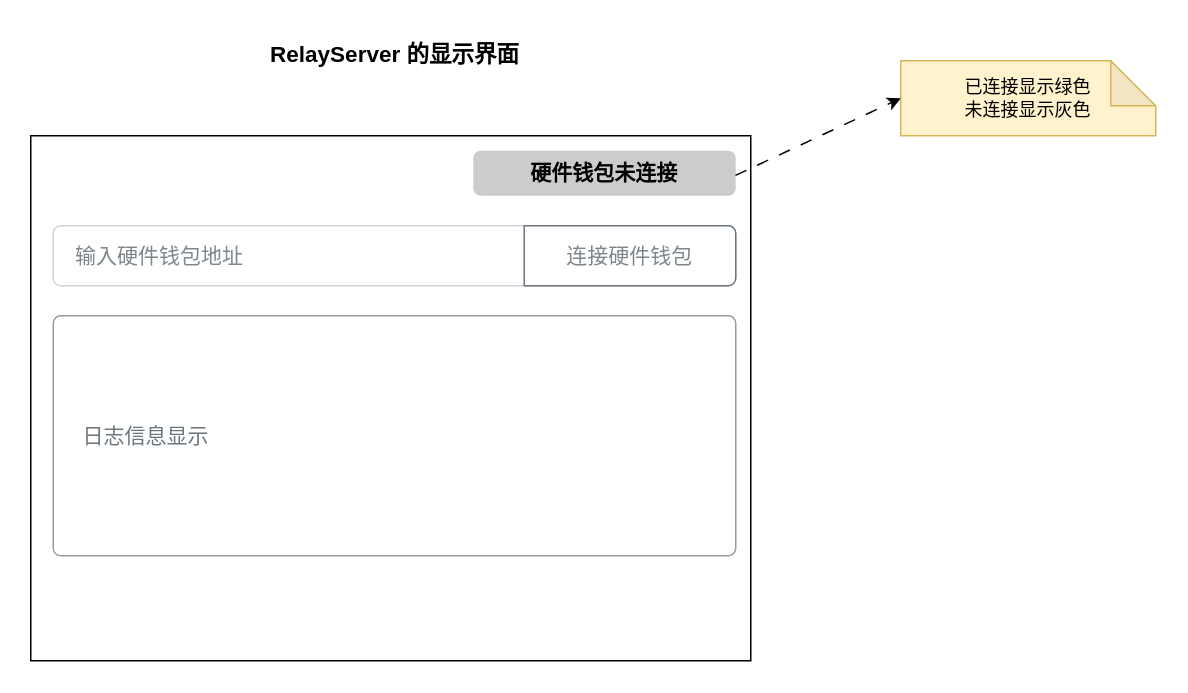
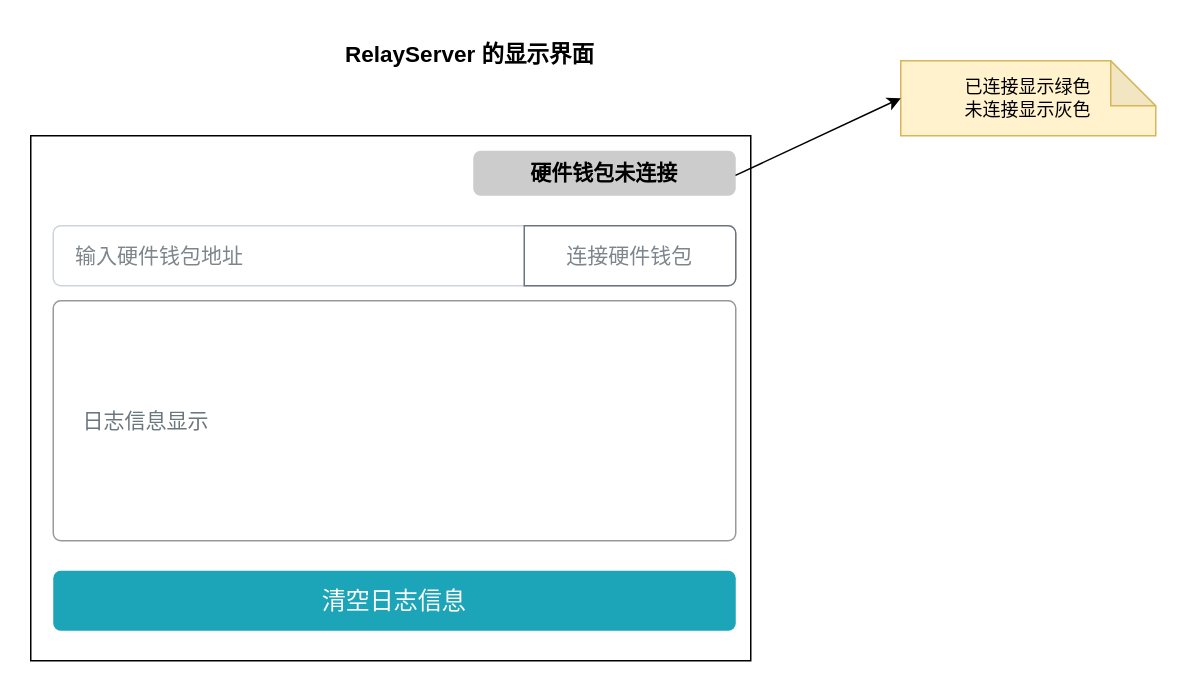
  <mxCell id="0" />
  <mxCell id="1" parent="0" />
  <mxCell id="2" value="" style="rounded=0;whiteSpace=wrap;html=1;" vertex="1" parent="1"><mxGeometry x="20" y="90" width="480" height="350" as="geometry" /></mxCell>
  <mxCell id="3" value="输入硬件钱包地址" style="html=1;shadow=0;dashed=0;shape=mxgraph.bootstrap.rrect;rSize=5;strokeColor=#CED4DA;html=1;whiteSpace=wrap;fillColor=#FFFFFF;fontColor=#7D868C;align=left;spacingLeft=0;spacing=15;fontSize=14;" vertex="1" parent="1"><mxGeometry x="35" y="150" width="455" height="40" as="geometry" /></mxCell>
  <mxCell id="4" value="连接硬件钱包" style="html=1;shadow=0;dashed=0;shape=mxgraph.bootstrap.rightButton;strokeColor=#6C757D;gradientColor=inherit;fontColor=inherit;fillColor=inherit;rSize=5;perimeter=none;whiteSpace=wrap;resizeHeight=1;fontSize=14;" vertex="1" parent="3"><mxGeometry x="1" width="141" height="40" relative="1" as="geometry"><mxPoint x="-141" as="offset" /></mxGeometry></mxCell>
  <mxCell id="5" value="硬件钱包未连接" style="html=1;shadow=0;dashed=0;shape=mxgraph.bootstrap.rrect;rSize=5;strokeColor=none;strokeWidth=1;fillColor=#CCCCCC;fontColor=#000000;whiteSpace=wrap;align=center;verticalAlign=middle;spacingLeft=0;fontStyle=1;fontSize=14;spacing=5;" vertex="1" parent="1"><mxGeometry x="315" y="100" width="175" height="30" as="geometry" /></mxCell>
  <mxCell id="6" value="已连接显示绿色&lt;br&gt;未连接显示灰色" style="shape=note;whiteSpace=wrap;html=1;backgroundOutline=1;darkOpacity=0.05;fillColor=#fff2cc;strokeColor=#d6b656;" vertex="1" parent="1"><mxGeometry x="600" y="40" width="170" height="50" as="geometry" /></mxCell>
- <mxCell id="7" value="" style="endArrow=classic;html=1;rounded=0;exitX=0.999;exitY=0.548;exitDx=0;exitDy=0;exitPerimeter=0;entryX=0;entryY=0.5;entryDx=0;entryDy=0;entryPerimeter=0;dashed=1;dashPattern=8 8;" edge="1" parent="1" source="5" target="6"><mxGeometry width="50" height="50" relative="1" as="geometry"><mxPoint x="620" y="250" as="sourcePoint" /><mxPoint x="670" y="200" as="targetPoint" /></mxGeometry></mxCell>
- <mxCell id="8" value="日志信息显示" style="html=1;shadow=0;dashed=0;shape=mxgraph.bootstrap.rrect;rSize=5;strokeColor=#999999;strokeWidth=1;fillColor=#FFFFFF;fontColor=#6C767D;whiteSpace=wrap;align=left;verticalAlign=middle;spacingLeft=10;fontSize=14;spacing=10;" vertex="1" parent="1"><mxGeometry x="35" y="210" width="455" height="160" as="geometry" /></mxCell>
- <mxCell id="10" value="RelayServer 的显示界面" style="text;html=1;strokeColor=none;fillColor=none;align=center;verticalAlign=middle;whiteSpace=wrap;rounded=0;fontStyle=1;fontSize=15;" vertex="1" parent="1"><mxGeometry x="142.5" y="20" width="240" height="30" as="geometry" /></mxCell>
+ <mxCell id="7" value="" style="endArrow=classic;html=1;rounded=0;exitX=0.999;exitY=0.548;exitDx=0;exitDy=0;exitPerimeter=0;entryX=0;entryY=0.5;entryDx=0;entryDy=0;entryPerimeter=0;dashed=0;dashPattern=8 8;" edge="1" parent="1" source="5" target="6"><mxGeometry width="50" height="50" relative="1" as="geometry"><mxPoint x="620" y="250" as="sourcePoint" /><mxPoint x="670" y="200" as="targetPoint" /></mxGeometry></mxCell>
+ <mxCell id="8" value="日志信息显示" style="html=1;shadow=0;dashed=0;shape=mxgraph.bootstrap.rrect;rSize=5;strokeColor=#999999;strokeWidth=1;fillColor=#FFFFFF;fontColor=#6C767D;whiteSpace=wrap;align=left;verticalAlign=middle;spacingLeft=10;fontSize=14;spacing=10;" vertex="1" parent="1"><mxGeometry x="35" y="200" width="455" height="160" as="geometry" /></mxCell>
+ <mxCell id="9" value="清空日志信息" style="html=1;shadow=0;dashed=0;shape=mxgraph.bootstrap.rrect;rSize=5;strokeColor=none;strokeWidth=1;fillColor=#1CA5B8;fontColor=#FFFFFF;whiteSpace=wrap;align=center;verticalAlign=middle;spacingLeft=0;fontStyle=0;fontSize=16;spacing=5;" vertex="1" parent="1"><mxGeometry x="35" y="380" width="455" height="40" as="geometry" /></mxCell>
+ <mxCell id="10" value="RelayServer 的显示界面" style="text;html=1;strokeColor=none;fillColor=none;align=center;verticalAlign=middle;whiteSpace=wrap;rounded=0;fontStyle=1;fontSize=15;" vertex="1" parent="1"><mxGeometry x="192.5" y="20" width="240" height="30" as="geometry" /></mxCell>
